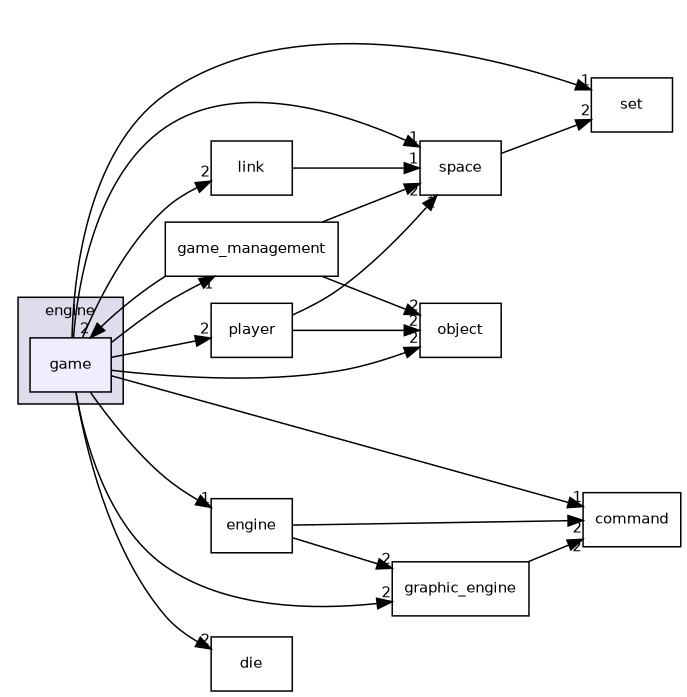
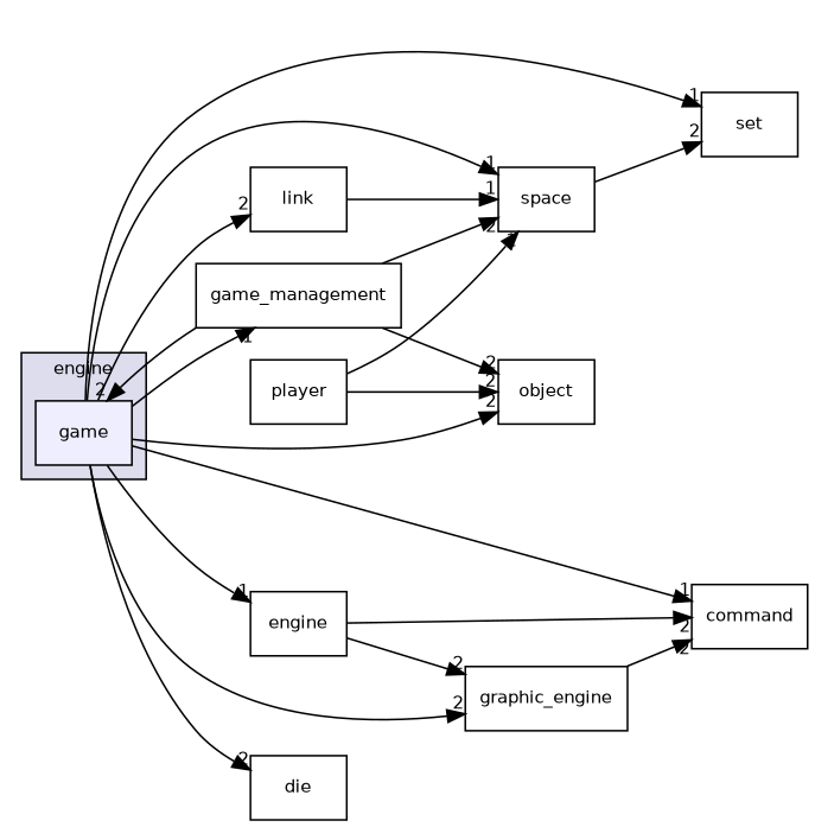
  digraph {
    compound=true
    rankdir=LR
    node [fontname=Helvetica fontsize=10 shape=box]
    edge [headlabel=2 labeldistance=1.5 labelfontname=Helvetica labelfontsize=10]
    n1 [fillcolor="#eeeeff" label=game pencolor=black style=filled]
    n2 [label=link]
    n3 [label=command]
    n4 [label=game_management]
    n5 [label=engine]
    n6 [label=space]
    n7 [label=die]
    n8 [label=player]
    n9 [label=graphic_engine]
    n10 [label=object]
    n11 [label=set]
    subgraph cluster_1 {
      bgcolor="#ddddee"
      fontname=Helvetica
      fontsize=10
      label=engine
      pencolor=black
      n1
    }
    n1 -> n2
    n1 -> n3 [headlabel=1]
    n1 -> n4 [headlabel=1]
    n1 -> n5 [headlabel=1]
    n1 -> n6 [headlabel=1]
    n1 -> n7
-   n1 -> n8
    n1 -> n9
    n1 -> n10
    n1 -> n11 [headlabel=1]
    n2 -> n6 [headlabel=1]
    n4 -> n1
    n4 -> n6
    n4 -> n10
    n5 -> n3
    n5 -> n9
    n6 -> n11
    n8 -> n6 [headlabel=1]
    n8 -> n10
    n9 -> n3
  }
